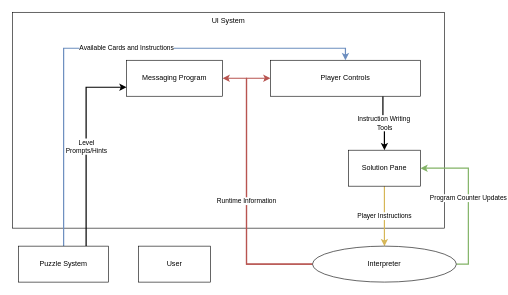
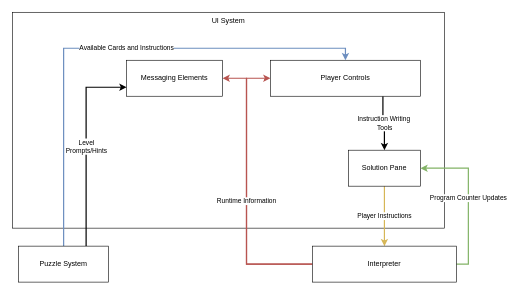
  <mxCell id="0" />
  <mxCell id="1" parent="0" />
  <mxCell id="2" value="UI System" style="rounded=0;whiteSpace=wrap;html=1;verticalAlign=top;" vertex="1" parent="1"><mxGeometry x="20" y="20" width="720" height="360" as="geometry" /></mxCell>
  <mxCell id="3" style="edgeStyle=orthogonalEdgeStyle;rounded=0;orthogonalLoop=1;jettySize=auto;html=1;exitX=0;exitY=0.5;exitDx=0;exitDy=0;entryX=1;entryY=0.5;entryDx=0;entryDy=0;strokeWidth=2;fillColor=#f8cecc;strokeColor=#b85450;" edge="1" parent="1" source="10" target="11"><mxGeometry relative="1" as="geometry"><Array as="points"><mxPoint x="410" y="440" /><mxPoint x="410" y="130" /></Array></mxGeometry></mxCell>
  <mxCell id="4" value="Instruction Writing&lt;br&gt;&amp;nbsp;Tools" style="edgeStyle=orthogonalEdgeStyle;rounded=0;orthogonalLoop=1;jettySize=auto;html=1;exitX=0.75;exitY=1;exitDx=0;exitDy=0;strokeWidth=2;" edge="1" parent="1" source="5" target="7"><mxGeometry relative="1" as="geometry" /></mxCell>
  <mxCell id="5" value="Player Controls" style="rounded=0;whiteSpace=wrap;html=1;" vertex="1" parent="1"><mxGeometry x="450" y="100" width="250" height="60" as="geometry" /></mxCell>
  <mxCell id="6" value="Player Instructions" style="edgeStyle=orthogonalEdgeStyle;rounded=0;orthogonalLoop=1;jettySize=auto;html=1;exitX=0.5;exitY=1;exitDx=0;exitDy=0;entryX=0.5;entryY=0;entryDx=0;entryDy=0;strokeWidth=2;fillColor=#fff2cc;strokeColor=#d6b656;" edge="1" parent="1" source="7" target="10"><mxGeometry relative="1" as="geometry" /></mxCell>
  <mxCell id="7" value="Solution Pane" style="rounded=0;whiteSpace=wrap;html=1;" vertex="1" parent="1"><mxGeometry x="580" y="250" width="120" height="60" as="geometry" /></mxCell>
  <mxCell id="8" value="Runtime Information" style="edgeStyle=orthogonalEdgeStyle;rounded=0;orthogonalLoop=1;jettySize=auto;html=1;exitX=0;exitY=0.5;exitDx=0;exitDy=0;entryX=0;entryY=0.5;entryDx=0;entryDy=0;strokeWidth=2;fillColor=#f8cecc;strokeColor=#b85450;" edge="1" parent="1" source="10" target="5"><mxGeometry x="-0.067" relative="1" as="geometry"><Array as="points"><mxPoint x="410" y="440" /><mxPoint x="410" y="130" /></Array><mxPoint as="offset" /></mxGeometry></mxCell>
  <mxCell id="9" value="Program Counter Updates" style="edgeStyle=orthogonalEdgeStyle;rounded=0;orthogonalLoop=1;jettySize=auto;html=1;exitX=1;exitY=0.5;exitDx=0;exitDy=0;entryX=1;entryY=0.5;entryDx=0;entryDy=0;strokeWidth=2;fillColor=#d5e8d4;strokeColor=#82b366;" edge="1" parent="1" source="10" target="7"><mxGeometry relative="1" as="geometry" /></mxCell>
- <mxCell id="10" value="Interpreter" style="ellipse;whiteSpace=wrap;html=1;" vertex="1" parent="1"><mxGeometry x="520" y="410" width="240" height="60" as="geometry" /></mxCell>
- <mxCell id="11" value="Messaging Program" style="rounded=0;whiteSpace=wrap;html=1;" vertex="1" parent="1"><mxGeometry x="210" y="100" width="160" height="60" as="geometry" /></mxCell>
- <mxCell id="12" value="User" style="rounded=0;whiteSpace=wrap;html=1;" vertex="1" parent="1"><mxGeometry x="230" y="410" width="120" height="60" as="geometry" /></mxCell>
+ <mxCell id="10" value="Interpreter" style="rounded=0;whiteSpace=wrap;html=1;" vertex="1" parent="1"><mxGeometry x="520" y="410" width="240" height="60" as="geometry" /></mxCell>
+ <mxCell id="11" value="Messaging Elements" style="rounded=0;whiteSpace=wrap;html=1;" vertex="1" parent="1"><mxGeometry x="210" y="100" width="160" height="60" as="geometry" /></mxCell>
  <mxCell id="13" value="Level &lt;br&gt;Prompts/Hints" style="edgeStyle=orthogonalEdgeStyle;rounded=0;orthogonalLoop=1;jettySize=auto;html=1;exitX=0.75;exitY=0;exitDx=0;exitDy=0;entryX=0;entryY=0.75;entryDx=0;entryDy=0;strokeWidth=2;" edge="1" parent="1" source="15" target="11"><mxGeometry relative="1" as="geometry" /></mxCell>
  <mxCell id="14" value="Available Cards and Instructions" style="edgeStyle=orthogonalEdgeStyle;rounded=0;orthogonalLoop=1;jettySize=auto;html=1;exitX=0.5;exitY=0;exitDx=0;exitDy=0;entryX=0.5;entryY=0;entryDx=0;entryDy=0;strokeWidth=2;fillColor=#dae8fc;strokeColor=#6c8ebf;" edge="1" parent="1" source="15" target="5"><mxGeometry x="-0.195" y="-105" relative="1" as="geometry"><mxPoint x="105" y="-105" as="offset" /></mxGeometry></mxCell>
  <mxCell id="15" value="Puzzle System" style="rounded=0;whiteSpace=wrap;html=1;" vertex="1" parent="1"><mxGeometry x="30" y="410" width="150" height="60" as="geometry" /></mxCell>
